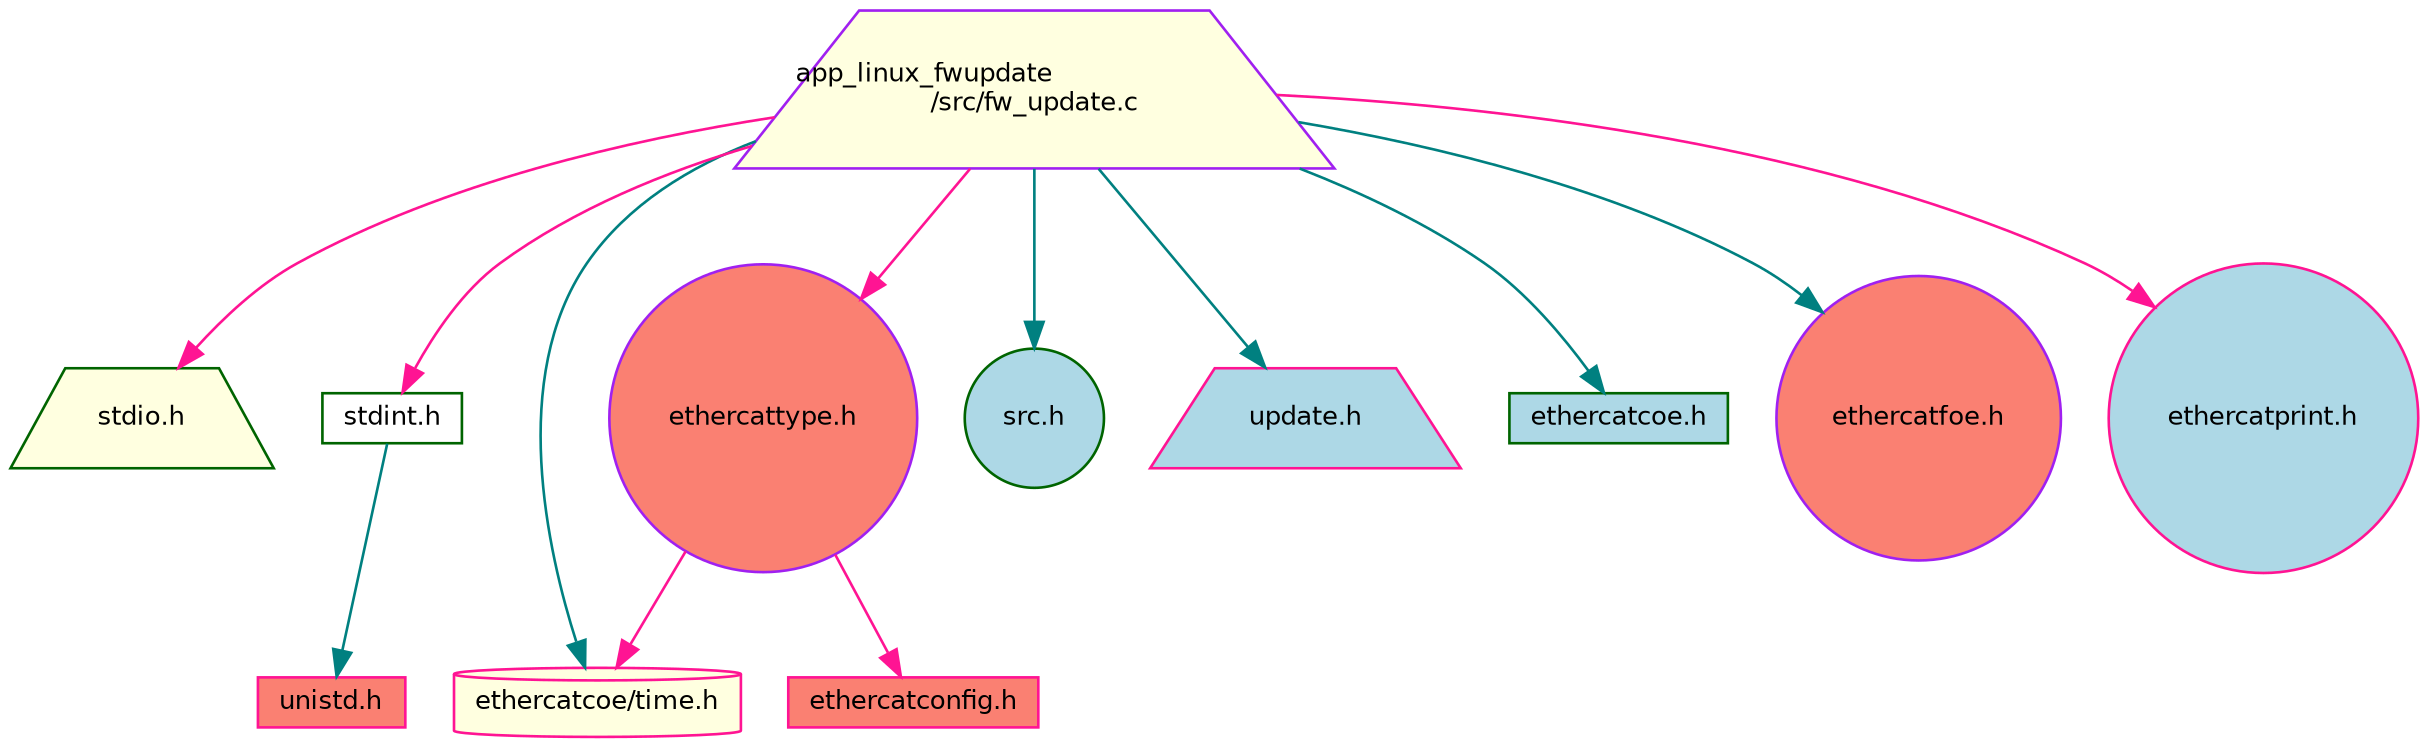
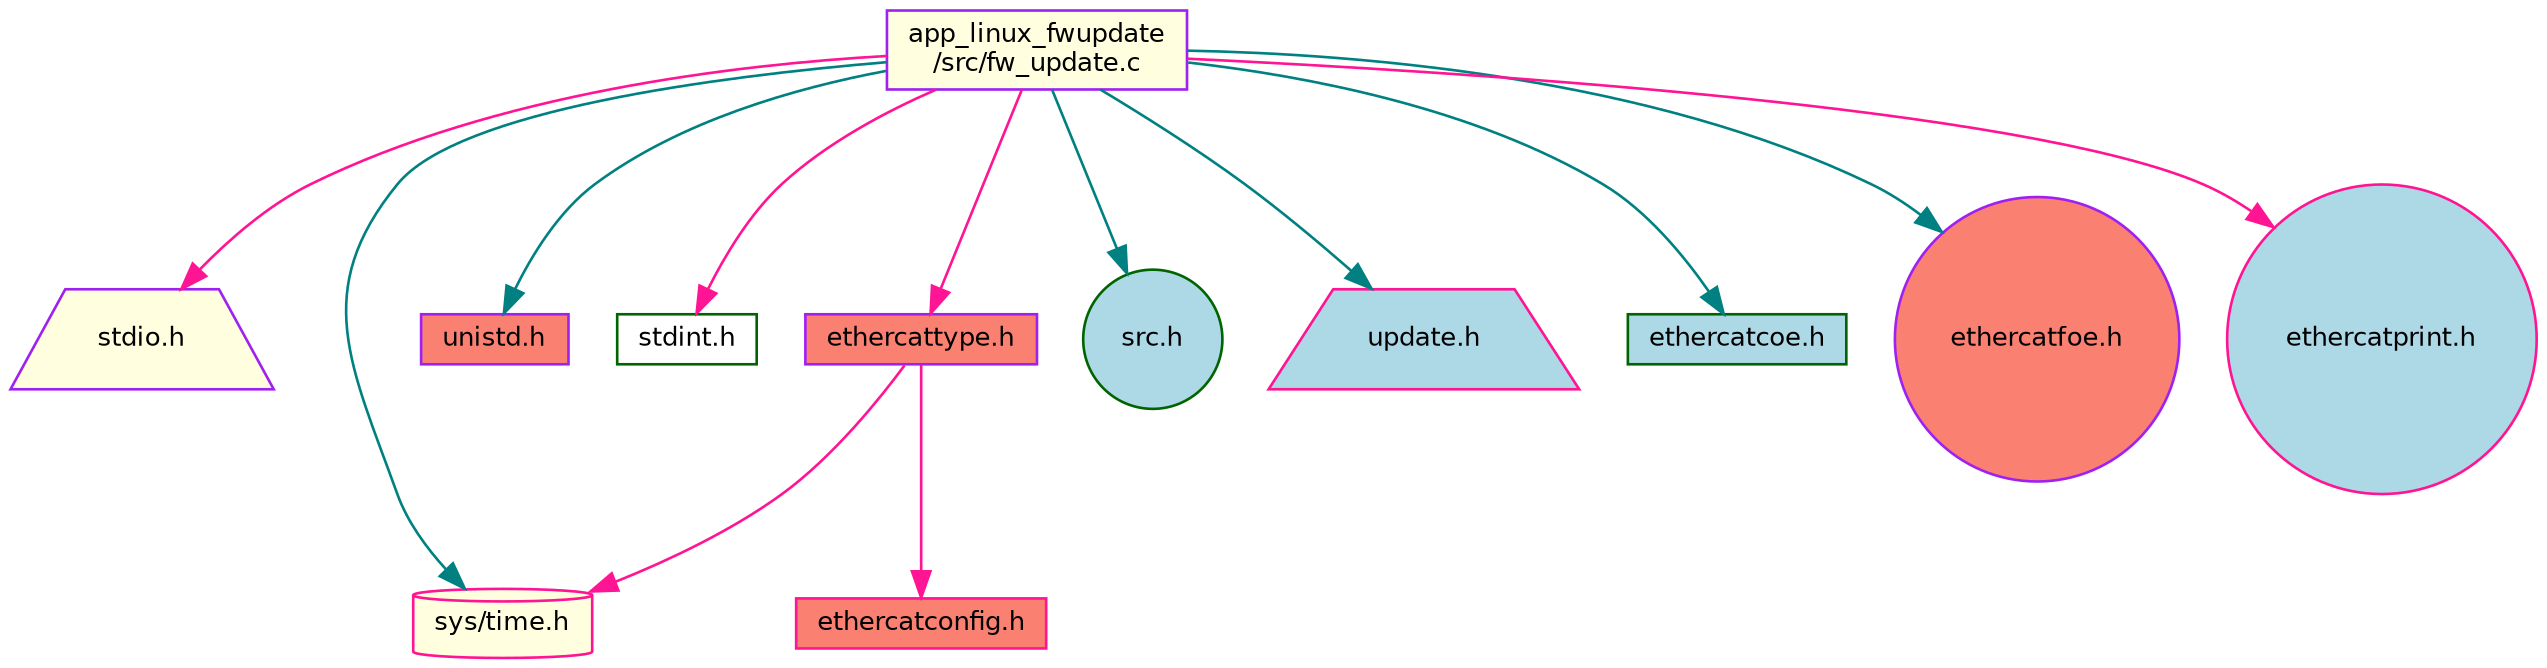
  digraph {
    node [color=purple fillcolor=salmon fontname=Helvetica fontsize=10 shape=box style=filled]
    edge [color=deeppink fontname=Helvetica fontsize=10 labelfontname=Helvetica labelfontsize=10 style=solid]
-   n1 [fillcolor=lightyellow fontcolor=black height=0.2 label="app_linux_fwupdate\l/src/fw_update.c" shape=trapezium width=0.4]
-   n2 [color=darkgreen fillcolor=lightyellow height=0.2 label="stdio.h" shape=trapezium width=0.4]
-   n3 [color=deeppink fillcolor=lightyellow height=0.2 label="ethercatcoe/time.h" shape=cylinder width=0.4]
-   n4 [color=deeppink height=0.2 label="unistd.h" width=0.4]
+   n1 [fillcolor=lightyellow fontcolor=black height=0.2 label="app_linux_fwupdate\l/src/fw_update.c" width=0.4]
+   n2 [fillcolor=lightyellow height=0.2 label="stdio.h" shape=trapezium width=0.4]
+   n3 [color=deeppink fillcolor=lightyellow height=0.2 label="sys/time.h" shape=cylinder width=0.4]
+   n4 [height=0.2 label="unistd.h" width=0.4]
    n5 [color=darkgreen fillcolor=white height=0.2 label="stdint.h" width=0.4]
-   n6 [height=0.2 label="ethercattype.h" shape=circle width=0.4]
+   n6 [height=0.2 label="ethercattype.h" width=0.4]
    n7 [color=darkgreen fillcolor=lightblue height=0.2 label="src.h" shape=circle width=0.4]
    n8 [color=deeppink fillcolor=lightblue height=0.2 label="update.h" shape=trapezium width=0.4]
    n9 [color=darkgreen fillcolor=lightblue height=0.2 label="ethercatcoe.h" width=0.4]
    n10 [height=0.2 label="ethercatfoe.h" shape=circle width=0.4]
    n11 [color=deeppink fillcolor=lightblue height=0.2 label="ethercatprint.h" shape=circle width=0.4]
    n12 [color=deeppink height=0.2 label="ethercatconfig.h" width=0.4]
    n1 -> n2
    n1 -> n3 [color=teal]
-   n5 -> n4 [color=teal]
+   n1 -> n4 [color=teal]
    n1 -> n5
    n1 -> n6
    n1 -> n7 [color=teal]
    n1 -> n8 [color=teal]
    n1 -> n9 [color=teal]
    n1 -> n10 [color=teal]
    n1 -> n11
    n6 -> n3
    n6 -> n12
  }
